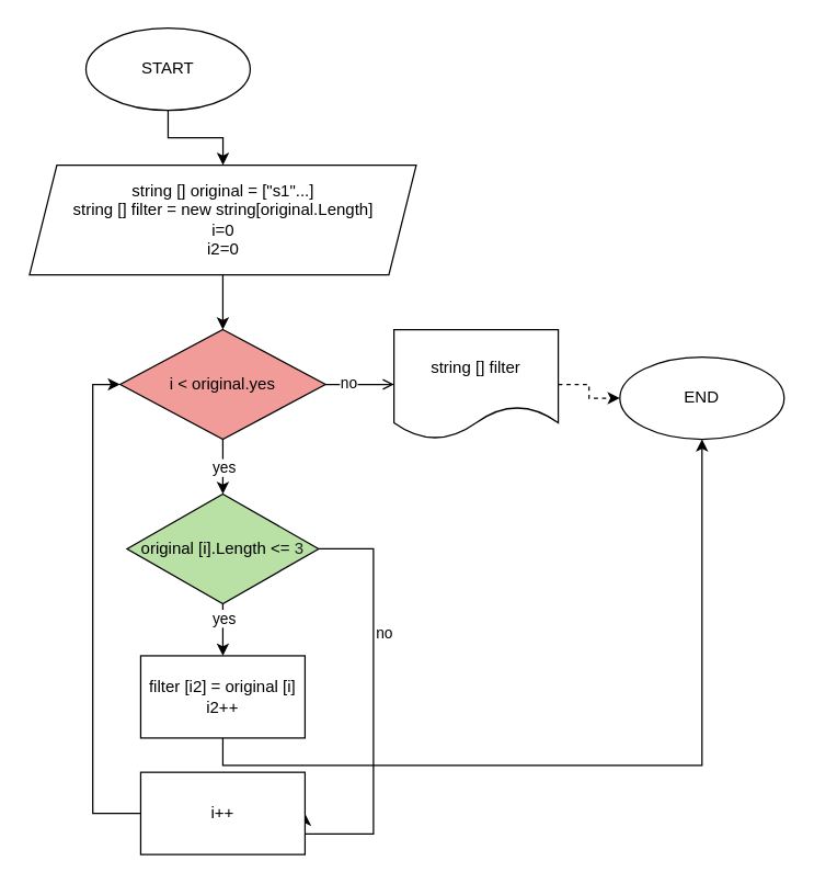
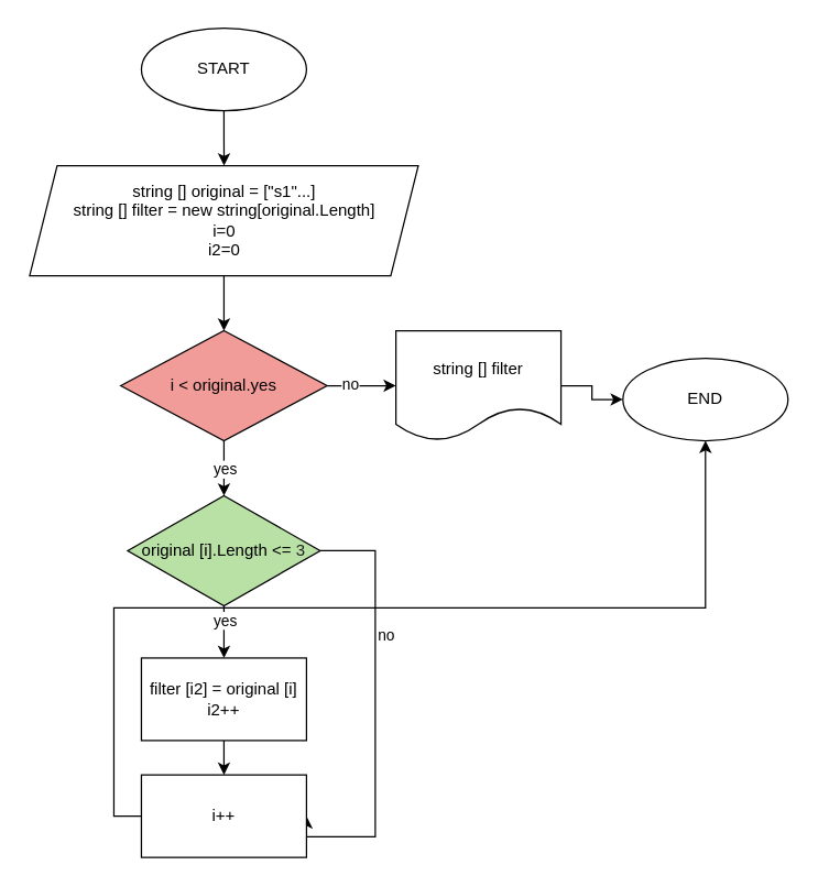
  <mxCell id="0" />
  <mxCell id="1" parent="0" />
  <mxCell id="2" style="edgeStyle=orthogonalEdgeStyle;rounded=0;orthogonalLoop=1;jettySize=auto;html=1;exitX=0.5;exitY=1;exitDx=0;exitDy=0;" parent="1" source="3" target="5" edge="1"><mxGeometry relative="1" as="geometry" /></mxCell>
- <mxCell id="3" value="START" style="ellipse;whiteSpace=wrap;html=1;" parent="1" vertex="1"><mxGeometry x="62" y="20" width="120" height="60" as="geometry" /></mxCell>
+ <mxCell id="3" value="START" style="ellipse;whiteSpace=wrap;html=1;" parent="1" vertex="1"><mxGeometry x="102" y="20" width="120" height="60" as="geometry" /></mxCell>
  <mxCell id="4" style="edgeStyle=orthogonalEdgeStyle;rounded=0;orthogonalLoop=1;jettySize=auto;html=1;exitX=0.5;exitY=1;exitDx=0;exitDy=0;entryX=0.5;entryY=0;entryDx=0;entryDy=0;" parent="1" source="5" target="10" edge="1"><mxGeometry relative="1" as="geometry" /></mxCell>
  <mxCell id="5" value="string [] original = [&quot;s1&quot;...]&lt;br&gt;string [] filter = new string[original.Length]&lt;br&gt;i=0&lt;div&gt;i2=0&lt;/div&gt;" style="shape=parallelogram;perimeter=parallelogramPerimeter;whiteSpace=wrap;html=1;fixedSize=1;" parent="1" vertex="1"><mxGeometry x="20.75" y="120" width="282.5" height="80" as="geometry" /></mxCell>
  <mxCell id="6" style="edgeStyle=orthogonalEdgeStyle;rounded=0;orthogonalLoop=1;jettySize=auto;html=1;exitX=0.5;exitY=1;exitDx=0;exitDy=0;" parent="1" source="10" target="15" edge="1"><mxGeometry relative="1" as="geometry" /></mxCell>
  <mxCell id="7" value="yes" style="edgeLabel;html=1;align=center;verticalAlign=middle;resizable=0;points=[];" parent="6" vertex="1" connectable="0"><mxGeometry x="0.2" y="1" relative="1" as="geometry"><mxPoint x="-1" y="-4" as="offset" /></mxGeometry></mxCell>
- <mxCell id="8" style="edgeStyle=orthogonalEdgeStyle;rounded=0;orthogonalLoop=1;jettySize=auto;html=1;exitX=1;exitY=0.5;exitDx=0;exitDy=0;endArrow=open;" parent="1" source="10" target="21" edge="1"><mxGeometry relative="1" as="geometry" /></mxCell>
+ <mxCell id="8" style="edgeStyle=orthogonalEdgeStyle;rounded=0;orthogonalLoop=1;jettySize=auto;html=1;exitX=1;exitY=0.5;exitDx=0;exitDy=0;" parent="1" source="10" target="21" edge="1"><mxGeometry relative="1" as="geometry" /></mxCell>
  <mxCell id="9" value="no" style="edgeLabel;html=1;align=center;verticalAlign=middle;resizable=0;points=[];" parent="8" vertex="1" connectable="0"><mxGeometry x="-0.35" y="2" relative="1" as="geometry"><mxPoint as="offset" /></mxGeometry></mxCell>
  <mxCell id="10" value="i&amp;nbsp;&amp;lt; original.yes" style="rhombus;whiteSpace=wrap;html=1;fillColor=#F19C99;" parent="1" vertex="1"><mxGeometry x="87" y="240" width="150" height="80" as="geometry" /></mxCell>
  <mxCell id="11" style="edgeStyle=orthogonalEdgeStyle;rounded=0;orthogonalLoop=1;jettySize=auto;html=1;exitX=0.5;exitY=1;exitDx=0;exitDy=0;" parent="1" source="15" target="17" edge="1"><mxGeometry relative="1" as="geometry" /></mxCell>
  <mxCell id="12" value="yes" style="edgeLabel;html=1;align=center;verticalAlign=middle;resizable=0;points=[];" parent="11" vertex="1" connectable="0"><mxGeometry x="-0.641" relative="1" as="geometry"><mxPoint y="2" as="offset" /></mxGeometry></mxCell>
  <mxCell id="13" style="edgeStyle=orthogonalEdgeStyle;rounded=0;orthogonalLoop=1;jettySize=auto;html=1;exitX=1;exitY=0.5;exitDx=0;exitDy=0;entryX=1;entryY=0.5;entryDx=0;entryDy=0;" parent="1" source="15" target="19" edge="1"><mxGeometry relative="1" as="geometry"><mxPoint x="277" y="400" as="targetPoint" /><Array as="points"><mxPoint x="272" y="400" /><mxPoint x="272" y="608" /></Array></mxGeometry></mxCell>
  <mxCell id="14" value="no" style="edgeLabel;html=1;align=center;verticalAlign=middle;resizable=0;points=[];" parent="13" vertex="1" connectable="0"><mxGeometry x="-0.362" y="1" relative="1" as="geometry"><mxPoint x="6" y="1" as="offset" /></mxGeometry></mxCell>
  <mxCell id="15" value="&lt;div style=&quot;text-align: left;&quot;&gt;original [i].Length &amp;lt;=&lt;font color=&quot;#202124&quot;&gt;&lt;span style=&quot;caret-color: rgb(32, 33, 36);&quot;&gt;&amp;nbsp;3&lt;/span&gt;&lt;/font&gt;&lt;/div&gt;" style="rhombus;whiteSpace=wrap;html=1;fillColor=#B9E0A5;" parent="1" vertex="1"><mxGeometry x="92" y="360" width="140" height="80" as="geometry" /></mxCell>
- <mxCell id="16" style="edgeStyle=orthogonalEdgeStyle;rounded=0;orthogonalLoop=1;jettySize=auto;html=1;exitX=0.5;exitY=1;exitDx=0;exitDy=0;" parent="1" source="17" target="22" edge="1"><mxGeometry relative="1" as="geometry" /></mxCell>
+ <mxCell id="16" style="edgeStyle=orthogonalEdgeStyle;rounded=0;orthogonalLoop=1;jettySize=auto;html=1;exitX=0.5;exitY=1;exitDx=0;exitDy=0;" parent="1" source="17" target="19" edge="1"><mxGeometry relative="1" as="geometry" /></mxCell>
  <mxCell id="17" value="filter [i2] = original [i]&lt;div&gt;i2++&lt;/div&gt;" style="rounded=0;whiteSpace=wrap;html=1;" parent="1" vertex="1"><mxGeometry x="102" y="478" width="120" height="60" as="geometry" /></mxCell>
- <mxCell id="18" style="edgeStyle=orthogonalEdgeStyle;rounded=0;orthogonalLoop=1;jettySize=auto;html=1;exitX=0;exitY=0.5;exitDx=0;exitDy=0;entryX=0;entryY=0.5;entryDx=0;entryDy=0;" parent="1" source="19" target="10" edge="1"><mxGeometry relative="1" as="geometry" /></mxCell>
+ <mxCell id="18" style="edgeStyle=orthogonalEdgeStyle;rounded=0;orthogonalLoop=1;jettySize=auto;html=1;exitX=0;exitY=0.5;exitDx=0;exitDy=0;" parent="1" source="19" target="22" edge="1"><mxGeometry relative="1" as="geometry" /></mxCell>
  <mxCell id="19" value="i++" style="rounded=0;whiteSpace=wrap;html=1;" parent="1" vertex="1"><mxGeometry x="102" y="563" width="120" height="60" as="geometry" /></mxCell>
- <mxCell id="20" style="edgeStyle=orthogonalEdgeStyle;rounded=0;orthogonalLoop=1;jettySize=auto;html=1;exitX=1;exitY=0.5;exitDx=0;exitDy=0;entryX=0;entryY=0.5;entryDx=0;entryDy=0;dashed=1;" parent="1" source="21" target="22" edge="1"><mxGeometry relative="1" as="geometry" /></mxCell>
+ <mxCell id="20" style="edgeStyle=orthogonalEdgeStyle;rounded=0;orthogonalLoop=1;jettySize=auto;html=1;exitX=1;exitY=0.5;exitDx=0;exitDy=0;entryX=0;entryY=0.5;entryDx=0;entryDy=0;" parent="1" source="21" target="22" edge="1"><mxGeometry relative="1" as="geometry" /></mxCell>
  <mxCell id="21" value="string [] filter" style="shape=document;whiteSpace=wrap;html=1;boundedLbl=1;" parent="1" vertex="1"><mxGeometry x="287" y="240" width="120" height="80" as="geometry" /></mxCell>
  <mxCell id="22" value="END" style="ellipse;whiteSpace=wrap;html=1;" parent="1" vertex="1"><mxGeometry x="452" y="260" width="120" height="60" as="geometry" /></mxCell>
